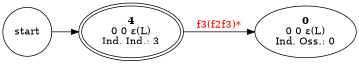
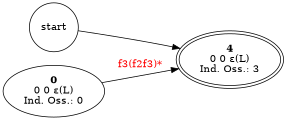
  digraph {
    rankdir=LR
    start [shape=circle]
-   n2 [label=<<b>4</b><br/>0 0 ε(L)<br/>Ind. Ind.: 3> peripheries=2]
+   n2 [label=<<b>4</b><br/>0 0 ε(L)<br/>Ind. Oss.: 3> peripheries=2]
    n3 [label=<<b>0</b><br/>0 0 ε(L)<br/>Ind. Oss.: 0>]
    start -> n2
-   n2 -> n3 [label=<<br/><font color="red">f3(f2f3)*</font>>]
+   n3 -> n2 [label=<<br/><font color="red">f3(f2f3)*</font>>]
  }
